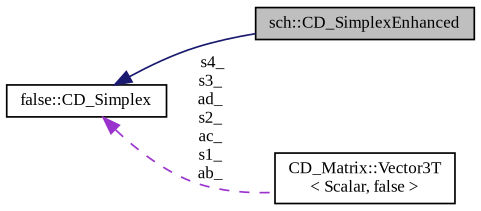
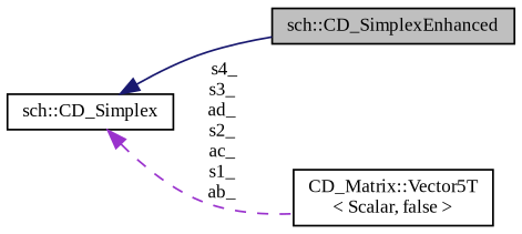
  digraph {
    fontname="Liberation Serif"
    rankdir=LR
    node [color=black fillcolor=white fontname="Liberation Serif" fontsize=10 shape=record style=filled]
    edge [dir=back fontname="Liberation Serif" fontsize=10 labelfontname=Helvetica labelfontsize=10]
    n1 [fillcolor=grey75 fontcolor=black height=0.2 label="sch::CD_SimplexEnhanced" width=0.4]
-   n2 [height=0.2 label="false::CD_Simplex" width=0.4]
-   n3 [height=0.2 label="CD_Matrix::Vector3T\l\< Scalar, false \>" width=0.4]
+   n2 [height=0.2 label="sch::CD_Simplex" width=0.4]
+   n3 [height=0.2 label="CD_Matrix::Vector5T\l\< Scalar, false \>" width=0.4]
    n2 -> n1 [color=midnightblue style=solid]
    n2 -> n3 [color=darkorchid3 label=" s4_\ns3_\nad_\ns2_\nac_\ns1_\nab_" style=dashed]
  }
